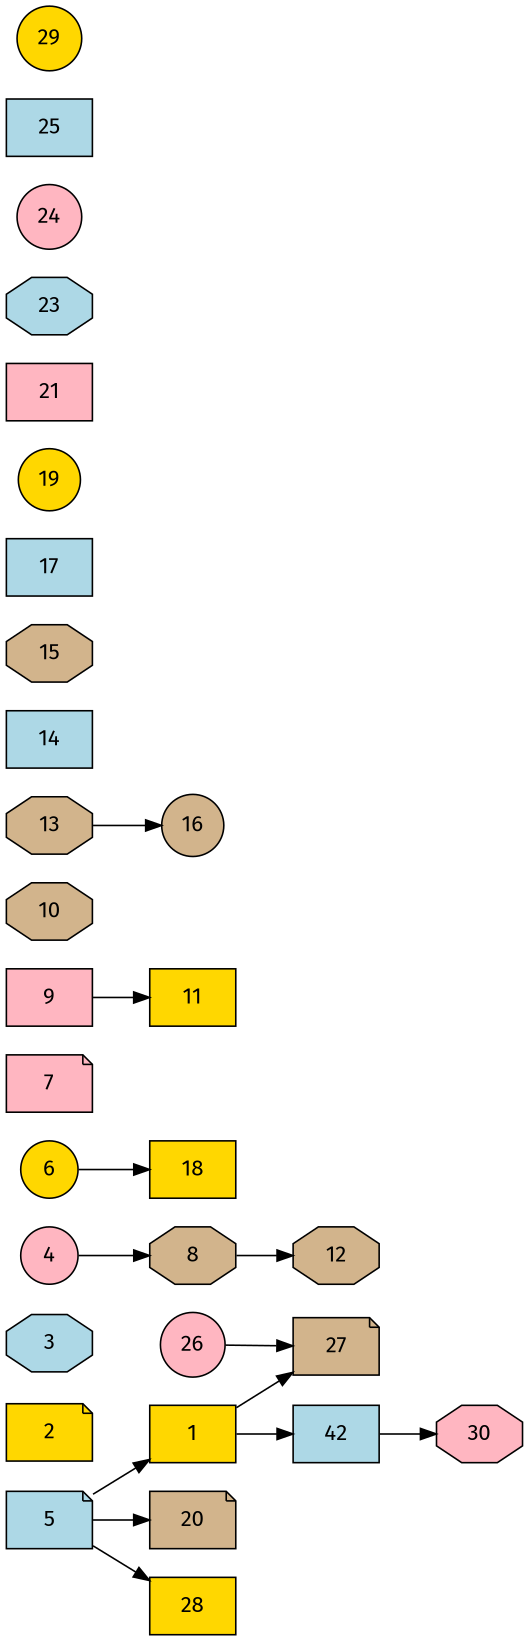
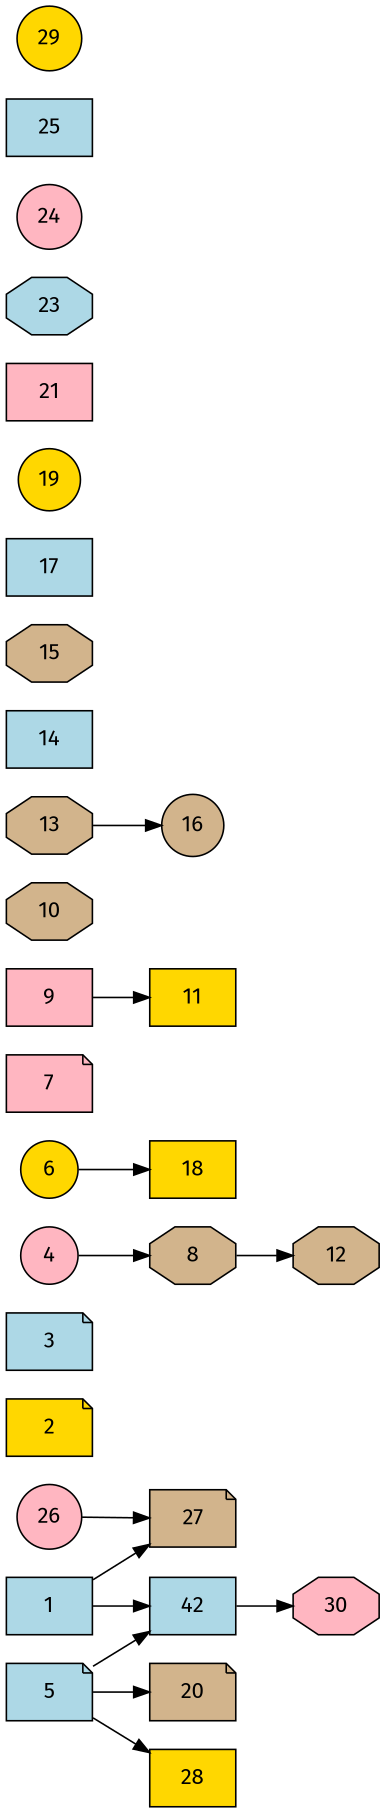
  digraph {
    "Number of processors"=16
    "Total schedule length"=41
    fontname="Fira Sans"
    rankdir=LR
    node ["Finish time"=10 Processor=6 "Start time"=0 Weight=10 fillcolor=lightblue fontname="Fira Sans" shape=box style=filled]
    edge [Weight=75 fontname="Fira Sans"]
-   1 ["Start time"=4 Weight=6 fillcolor=gold]
+   1 ["Start time"=4 Weight=6]
    n2 ["Finish time"=33 "Start time"=28 Weight=5 label=42]
    27 ["Finish time"=28 "Start time"=20 Weight=8 fillcolor=tan shape=note]
    30 ["Finish time"=41 "Start time"=39 Weight=2 fillcolor=lightpink shape=octagon]
    2 ["Finish time"=7 Processor=15 Weight=7 fillcolor=gold shape=note]
-   3 ["Finish time"=32 Processor=10 "Start time"=27 Weight=5 shape=octagon]
+   3 ["Finish time"=32 Processor=10 "Start time"=27 Weight=5 shape=note]
    4 ["Finish time"=7 Processor=9 Weight=7 fillcolor=lightpink shape=circle]
    8 ["Finish time"=25 Processor=9 "Start time"=15 fillcolor=tan shape=octagon]
    12 ["Finish time"=41 Processor=9 "Start time"=36 Weight=5 fillcolor=tan shape=octagon]
    5 ["Finish time"=20 "Start time"=10 shape=note]
    20 ["Finish time"=37 "Start time"=33 Weight=4 fillcolor=tan shape=note]
    28 ["Finish time"=39 "Start time"=37 Weight=2 fillcolor=gold]
    6 ["Finish time"=15 Processor=2 "Start time"=13 Weight=2 fillcolor=gold shape=circle]
    18 ["Finish time"=28 Processor=2 "Start time"=25 Weight=3 fillcolor=gold]
    7 [Processor=5 fillcolor=lightpink shape=note]
    9 [Processor=12 fillcolor=lightpink]
    11 ["Finish time"=41 Processor=12 "Start time"=32 Weight=9 fillcolor=gold]
    10 ["Finish time"=8 Processor=16 "Start time"=2 Weight=6 fillcolor=tan shape=octagon]
    13 ["Finish time"=5 Processor=1 Weight=5 fillcolor=tan shape=octagon]
    16 ["Finish time"=11 Processor=1 "Start time"=5 Weight=6 fillcolor=tan shape=circle]
    14 ["Finish time"=32 Processor=7 "Start time"=28 Weight=4]
    15 ["Finish time"=2 Processor=7 Weight=2 fillcolor=tan shape=octagon]
    17 ["Finish time"=3 Processor=3 Weight=3]
    19 ["Finish time"=8 Processor=4 Weight=8 fillcolor=gold shape=circle]
    21 ["Finish time"=5 Processor=2 Weight=5 fillcolor=lightpink]
    23 ["Finish time"=25 Processor=2 "Start time"=15 shape=octagon]
    24 ["Finish time"=27 Processor=1 "Start time"=17 fillcolor=lightpink shape=circle]
    25 ["Finish time"=7 Processor=8 "Start time"=5 Weight=2]
    26 ["Finish time"=4 Weight=4 fillcolor=lightpink shape=circle]
    29 ["Finish time"=37 Processor=11 "Start time"=27 fillcolor=gold shape=circle]
    1 -> n2
    1 -> 27 [Weight=225]
    n2 -> 30 [Weight=200]
    4 -> 8 [Weight=225]
    8 -> 12 [Weight=100]
-   5 -> 1 [Weight=200]
+   5 -> n2 [Weight=200]
    5 -> 20
    5 -> 28
    6 -> 18 [Weight=150]
    9 -> 11 [Weight=150]
    13 -> 16 [Weight=225]
    26 -> 27 [Weight=100]
  }
